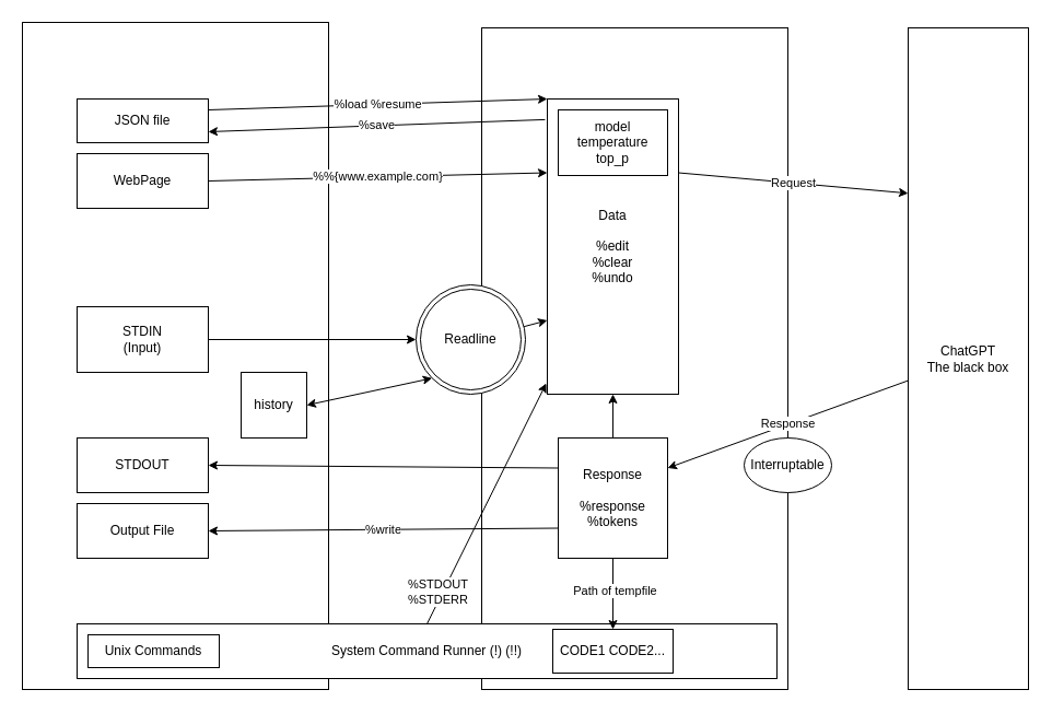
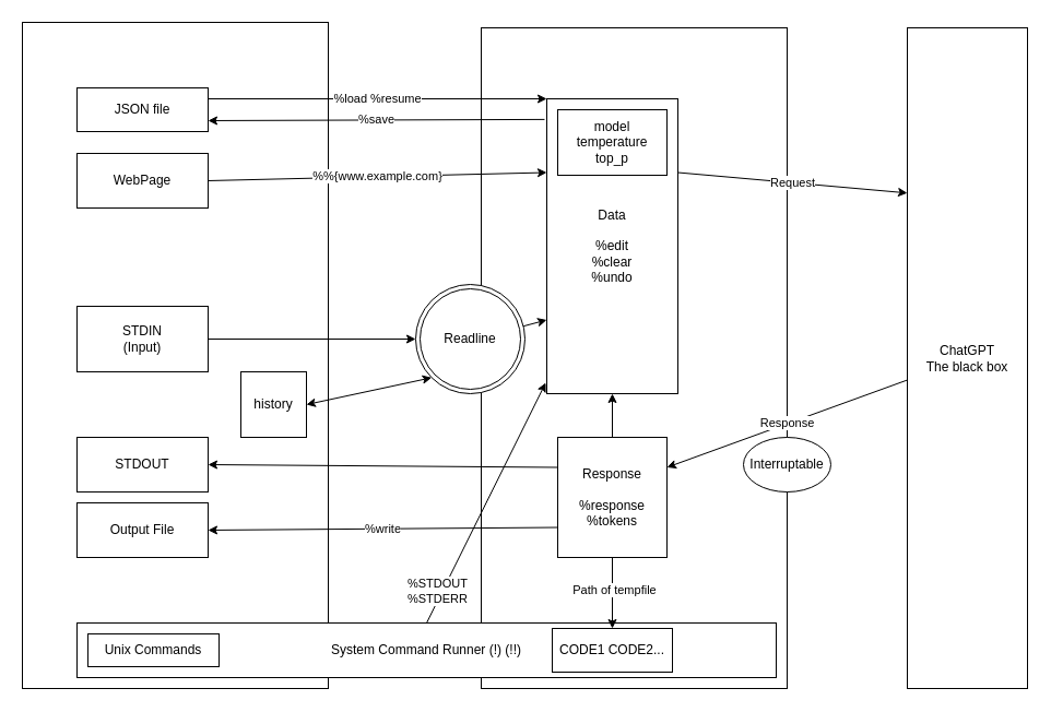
  <mxCell id="0" />
  <mxCell id="1" parent="0" />
  <mxCell id="2" value="" style="rounded=0;whiteSpace=wrap;html=1;" vertex="1" parent="1"><mxGeometry x="440" y="25" width="280" height="605" as="geometry" /></mxCell>
  <mxCell id="3" value="ChatGPT&lt;br&gt;The black box" style="rounded=0;whiteSpace=wrap;html=1;" vertex="1" parent="1"><mxGeometry x="830" y="25" width="110" height="605" as="geometry" /></mxCell>
  <mxCell id="4" value="" style="rounded=0;whiteSpace=wrap;html=1;" vertex="1" parent="1"><mxGeometry x="20" y="20" width="280" height="610" as="geometry" /></mxCell>
  <mxCell id="5" value="System Command Runner (!) (!!)" style="rounded=0;whiteSpace=wrap;html=1;" vertex="1" parent="1"><mxGeometry x="70" y="570" width="640" height="50" as="geometry" /></mxCell>
  <mxCell id="6" value="Data&lt;br&gt;&lt;br&gt;%edit&lt;br&gt;%clear&lt;br&gt;%undo" style="rounded=0;whiteSpace=wrap;html=1;" vertex="1" parent="1"><mxGeometry x="500" y="90" width="120" height="270" as="geometry" /></mxCell>
  <mxCell id="7" value="Request" style="endArrow=classic;html=1;exitX=1;exitY=0.25;exitDx=0;exitDy=0;entryX=0;entryY=0.25;entryDx=0;entryDy=0;" edge="1" parent="1" source="6" target="3"><mxGeometry width="50" height="50" relative="1" as="geometry"><mxPoint x="650" y="216" as="sourcePoint" /><mxPoint x="780" y="216" as="targetPoint" /></mxGeometry></mxCell>
  <mxCell id="8" value="WebPage" style="rounded=0;whiteSpace=wrap;html=1;" vertex="1" parent="1"><mxGeometry x="70" y="140" width="120" height="50" as="geometry" /></mxCell>
  <mxCell id="9" value="%%{www.example.com}" style="endArrow=classic;html=1;exitX=1;exitY=0.5;exitDx=0;exitDy=0;entryX=0;entryY=0.25;entryDx=0;entryDy=0;" edge="1" parent="1" source="8" target="6"><mxGeometry width="50" height="50" relative="1" as="geometry"><mxPoint x="191" y="200" as="sourcePoint" /><mxPoint x="411" y="305" as="targetPoint" /></mxGeometry></mxCell>
  <mxCell id="10" style="edgeStyle=none;html=1;exitX=0;exitY=0.25;exitDx=0;exitDy=0;entryX=1;entryY=0.5;entryDx=0;entryDy=0;" edge="1" parent="1" source="13" target="24"><mxGeometry relative="1" as="geometry" /></mxCell>
  <mxCell id="11" style="edgeStyle=none;html=1;exitX=0.5;exitY=1;exitDx=0;exitDy=0;entryX=0.5;entryY=0;entryDx=0;entryDy=0;" edge="1" parent="1" source="13" target="25"><mxGeometry relative="1" as="geometry" /></mxCell>
  <mxCell id="12" value="Path of tempfile" style="edgeLabel;html=1;align=center;verticalAlign=middle;resizable=0;points=[];" vertex="1" connectable="0" parent="11"><mxGeometry x="-0.118" y="1" relative="1" as="geometry"><mxPoint as="offset" /></mxGeometry></mxCell>
  <mxCell id="13" value="Response&lt;br&gt;&lt;br&gt;%response&lt;br&gt;%tokens" style="rounded=0;whiteSpace=wrap;html=1;" vertex="1" parent="1"><mxGeometry x="510" y="400" width="100" height="110" as="geometry" /></mxCell>
  <mxCell id="14" value="" style="endArrow=classic;html=1;exitX=0.5;exitY=0;exitDx=0;exitDy=0;entryX=0.5;entryY=1;entryDx=0;entryDy=0;" edge="1" parent="1" source="13" target="6"><mxGeometry width="50" height="50" relative="1" as="geometry"><mxPoint x="500" y="370" as="sourcePoint" /><mxPoint x="550" y="320" as="targetPoint" /></mxGeometry></mxCell>
  <mxCell id="15" value="Response" style="endArrow=classic;html=1;entryX=1;entryY=0.25;entryDx=0;entryDy=0;" edge="1" parent="1" source="3" target="13"><mxGeometry width="50" height="50" relative="1" as="geometry"><mxPoint x="500" y="370" as="sourcePoint" /><mxPoint x="550" y="320" as="targetPoint" /></mxGeometry></mxCell>
  <mxCell id="16" value="%write" style="endArrow=classic;html=1;exitX=0;exitY=0.75;exitDx=0;exitDy=0;entryX=1;entryY=0.5;entryDx=0;entryDy=0;" edge="1" parent="1" source="13" target="26"><mxGeometry width="50" height="50" relative="1" as="geometry"><mxPoint x="500" y="370" as="sourcePoint" /><mxPoint x="550" y="320" as="targetPoint" /></mxGeometry></mxCell>
- <mxCell id="17" value="JSON file" style="rounded=0;whiteSpace=wrap;html=1;" vertex="1" parent="1"><mxGeometry x="70" y="90" width="120" height="40" as="geometry" /></mxCell>
+ <mxCell id="17" value="JSON file" style="rounded=0;whiteSpace=wrap;html=1;" vertex="1" parent="1"><mxGeometry x="70" y="80" width="120" height="40" as="geometry" /></mxCell>
  <mxCell id="18" value="%load %resume" style="endArrow=classic;html=1;exitX=1;exitY=0.25;exitDx=0;exitDy=0;" edge="1" parent="1" source="17"><mxGeometry width="50" height="50" relative="1" as="geometry"><mxPoint x="500" y="370" as="sourcePoint" /><mxPoint x="500" y="90" as="targetPoint" /></mxGeometry></mxCell>
  <mxCell id="19" value="%save" style="endArrow=classic;html=1;entryX=1;entryY=0.75;entryDx=0;entryDy=0;exitX=-0.017;exitY=0.07;exitDx=0;exitDy=0;exitPerimeter=0;" edge="1" parent="1" source="6" target="17"><mxGeometry width="50" height="50" relative="1" as="geometry"><mxPoint x="500" y="90" as="sourcePoint" /><mxPoint x="570" y="320" as="targetPoint" /></mxGeometry></mxCell>
  <mxCell id="20" value="Readline" style="ellipse;shape=doubleEllipse;whiteSpace=wrap;html=1;aspect=fixed;" vertex="1" parent="1"><mxGeometry x="380" y="260" width="100" height="100" as="geometry" /></mxCell>
  <mxCell id="21" style="edgeStyle=none;html=1;exitX=1;exitY=0.5;exitDx=0;exitDy=0;entryX=0;entryY=0.5;entryDx=0;entryDy=0;" edge="1" parent="1" source="22" target="20"><mxGeometry relative="1" as="geometry" /></mxCell>
  <mxCell id="22" value="STDIN&lt;br&gt;(Input)" style="rounded=0;whiteSpace=wrap;html=1;" vertex="1" parent="1"><mxGeometry x="70" y="280" width="120" height="60" as="geometry" /></mxCell>
  <mxCell id="23" value="" style="endArrow=classic;html=1;entryX=0;entryY=0.75;entryDx=0;entryDy=0;" edge="1" parent="1" source="20" target="6"><mxGeometry width="50" height="50" relative="1" as="geometry"><mxPoint x="520" y="350" as="sourcePoint" /><mxPoint x="570" y="300" as="targetPoint" /></mxGeometry></mxCell>
  <mxCell id="24" value="STDOUT" style="rounded=0;whiteSpace=wrap;html=1;" vertex="1" parent="1"><mxGeometry x="70" y="400" width="120" height="50" as="geometry" /></mxCell>
  <mxCell id="25" value="CODE1 CODE2..." style="rounded=0;whiteSpace=wrap;html=1;" vertex="1" parent="1"><mxGeometry x="505" y="575" width="110" height="40" as="geometry" /></mxCell>
  <mxCell id="26" value="Output File" style="rounded=0;whiteSpace=wrap;html=1;" vertex="1" parent="1"><mxGeometry x="70" y="460" width="120" height="50" as="geometry" /></mxCell>
  <mxCell id="27" value="" style="endArrow=classic;html=1;exitX=0.5;exitY=0;exitDx=0;exitDy=0;entryX=-0.008;entryY=0.963;entryDx=0;entryDy=0;entryPerimeter=0;" edge="1" parent="1" source="5" target="6"><mxGeometry width="50" height="50" relative="1" as="geometry"><mxPoint x="390" y="560" as="sourcePoint" /><mxPoint x="570" y="300" as="targetPoint" /></mxGeometry></mxCell>
  <mxCell id="28" value="%STDOUT&lt;br&gt;%STDERR" style="edgeLabel;html=1;align=center;verticalAlign=middle;resizable=0;points=[];" vertex="1" connectable="0" parent="27"><mxGeometry x="-0.158" y="-1" relative="1" as="geometry"><mxPoint x="-37" y="62" as="offset" /></mxGeometry></mxCell>
  <mxCell id="29" value="model&lt;br&gt;temperature&lt;br&gt;top_p" style="rounded=0;whiteSpace=wrap;html=1;" vertex="1" parent="1"><mxGeometry x="510" y="100" width="100" height="60" as="geometry" /></mxCell>
  <mxCell id="30" value="history" style="rounded=0;whiteSpace=wrap;html=1;" vertex="1" parent="1"><mxGeometry x="220" y="340" width="60" height="60" as="geometry" /></mxCell>
  <mxCell id="31" value="" style="endArrow=classic;startArrow=classic;html=1;exitX=1;exitY=0.5;exitDx=0;exitDy=0;entryX=0;entryY=1;entryDx=0;entryDy=0;" edge="1" parent="1" source="30" target="20"><mxGeometry width="50" height="50" relative="1" as="geometry"><mxPoint x="520" y="370" as="sourcePoint" /><mxPoint x="570" y="320" as="targetPoint" /></mxGeometry></mxCell>
  <mxCell id="32" value="Interruptable" style="ellipse;whiteSpace=wrap;html=1;" vertex="1" parent="1"><mxGeometry x="680" y="400" width="80" height="50" as="geometry" /></mxCell>
  <mxCell id="33" value="Unix Commands" style="rounded=0;whiteSpace=wrap;html=1;" vertex="1" parent="1"><mxGeometry x="80" y="580" width="120" height="30" as="geometry" /></mxCell>
